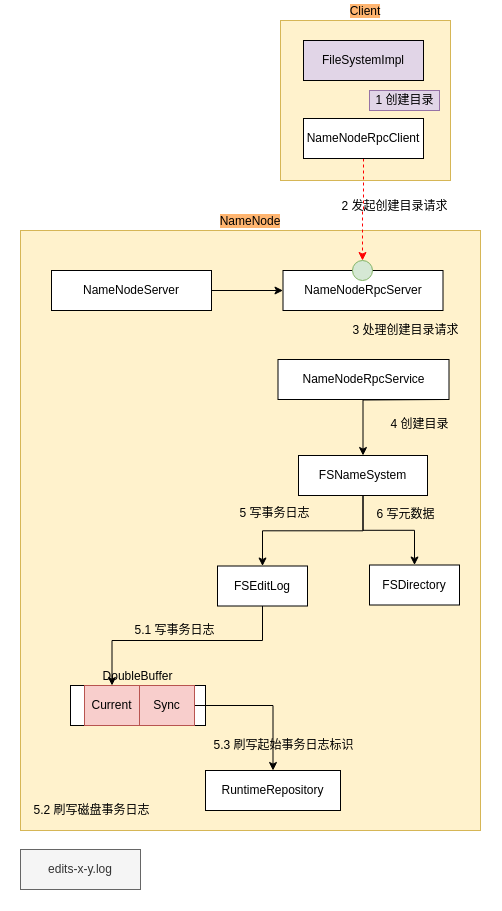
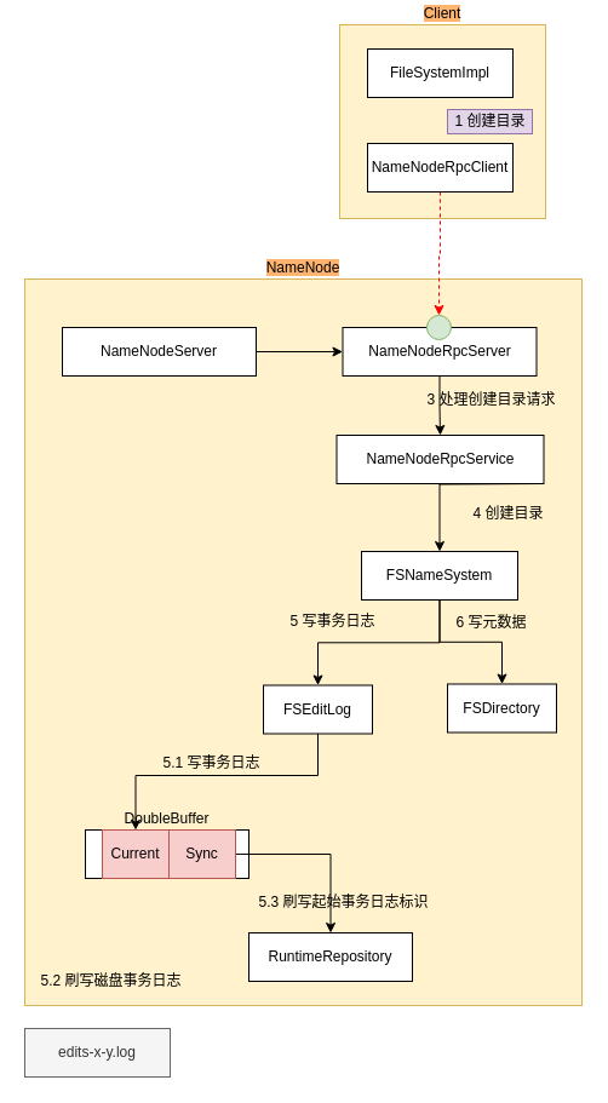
  <mxCell id="0" />
  <mxCell id="1" parent="0" />
  <mxCell id="2" value="&lt;span style=&quot;&quot;&gt;NameNode&lt;/span&gt;" style="rounded=0;whiteSpace=wrap;html=1;fillColor=#fff2cc;strokeColor=#d6b656;labelPosition=center;verticalLabelPosition=top;align=center;verticalAlign=bottom;labelBorderColor=none;labelBackgroundColor=#FFB570;" parent="1" vertex="1"><mxGeometry x="20" y="230" width="460" height="600" as="geometry" /></mxCell>
+ <mxCell id="3" style="edgeStyle=orthogonalEdgeStyle;rounded=0;orthogonalLoop=1;jettySize=auto;html=1;strokeColor=#000000;" parent="1" source="4" target="8" edge="1"><mxGeometry relative="1" as="geometry" /></mxCell>
  <mxCell id="4" value="&lt;span style=&quot;text-align: left&quot;&gt;NameNodeRpcServer&lt;br&gt;&lt;/span&gt;" style="rounded=0;whiteSpace=wrap;html=1;labelPosition=center;verticalLabelPosition=middle;align=center;verticalAlign=middle;" parent="1" vertex="1"><mxGeometry x="282.5" y="270" width="160" height="40" as="geometry" /></mxCell>
  <mxCell id="5" style="edgeStyle=orthogonalEdgeStyle;rounded=0;orthogonalLoop=1;jettySize=auto;html=1;" parent="1" source="7" target="13" edge="1"><mxGeometry relative="1" as="geometry" /></mxCell>
  <mxCell id="6" style="edgeStyle=orthogonalEdgeStyle;rounded=0;orthogonalLoop=1;jettySize=auto;html=1;" parent="1" source="7" target="11" edge="1"><mxGeometry relative="1" as="geometry" /></mxCell>
  <mxCell id="7" value="&lt;span style=&quot;text-align: left&quot;&gt;FSNameSystem&lt;/span&gt;" style="rounded=0;whiteSpace=wrap;html=1;labelPosition=center;verticalLabelPosition=middle;align=center;verticalAlign=middle;" parent="1" vertex="1"><mxGeometry x="298" y="455" width="129" height="40" as="geometry" /></mxCell>
  <mxCell id="8" value="&lt;span style=&quot;text-align: left&quot;&gt;NameNodeRpcService&lt;br&gt;&lt;/span&gt;" style="rounded=0;whiteSpace=wrap;html=1;labelPosition=center;verticalLabelPosition=middle;align=center;verticalAlign=middle;" parent="1" vertex="1"><mxGeometry x="277.5" y="359" width="171" height="40" as="geometry" /></mxCell>
  <mxCell id="9" value="Client" style="rounded=0;whiteSpace=wrap;html=1;fillColor=#fff2cc;strokeColor=#d6b656;labelPosition=center;verticalLabelPosition=top;align=center;verticalAlign=bottom;labelBorderColor=none;labelBackgroundColor=#FFB570;" parent="1" vertex="1"><mxGeometry x="280" y="20" width="170" height="160" as="geometry" /></mxCell>
- <mxCell id="10" value="&lt;span style=&quot;text-align: left&quot;&gt;FileSystemImpl&lt;br&gt;&lt;/span&gt;" style="rounded=0;whiteSpace=wrap;html=1;labelPosition=center;verticalLabelPosition=middle;align=center;verticalAlign=middle;fillColor=#e1d5e7;" parent="1" vertex="1"><mxGeometry x="303" y="40" width="120" height="40" as="geometry" /></mxCell>
+ <mxCell id="10" value="&lt;span style=&quot;text-align: left&quot;&gt;FileSystemImpl&lt;br&gt;&lt;/span&gt;" style="rounded=0;whiteSpace=wrap;html=1;labelPosition=center;verticalLabelPosition=middle;align=center;verticalAlign=middle;" parent="1" vertex="1"><mxGeometry x="303" y="40" width="120" height="40" as="geometry" /></mxCell>
  <mxCell id="11" value="&lt;div style=&quot;text-align: left&quot;&gt;FSDirectory&lt;br&gt;&lt;/div&gt;" style="rounded=0;whiteSpace=wrap;html=1;labelPosition=center;verticalLabelPosition=middle;align=center;verticalAlign=middle;" parent="1" vertex="1"><mxGeometry x="369" y="564.5" width="90" height="40" as="geometry" /></mxCell>
  <mxCell id="12" style="edgeStyle=orthogonalEdgeStyle;rounded=0;orthogonalLoop=1;jettySize=auto;html=1;entryX=0.5;entryY=0;entryDx=0;entryDy=0;" parent="1" source="13" target="16" edge="1"><mxGeometry relative="1" as="geometry"><mxPoint x="262" y="615.5" as="sourcePoint" /><Array as="points"><mxPoint x="262" y="640" /><mxPoint x="112" y="640" /></Array></mxGeometry></mxCell>
  <mxCell id="13" value="&lt;div style=&quot;text-align: left&quot;&gt;FSEditLog&lt;br&gt;&lt;/div&gt;" style="rounded=0;whiteSpace=wrap;html=1;labelPosition=center;verticalLabelPosition=middle;align=center;verticalAlign=middle;" parent="1" vertex="1"><mxGeometry x="217" y="565.5" width="90" height="40" as="geometry" /></mxCell>
  <mxCell id="14" value="&lt;div style=&quot;text-align: center&quot;&gt;edits-x-y.log&lt;br&gt;&lt;/div&gt;" style="rounded=0;whiteSpace=wrap;html=1;labelPosition=center;verticalLabelPosition=middle;align=center;verticalAlign=middle;fillColor=#f5f5f5;fontColor=#333333;strokeColor=#666666;" parent="1" vertex="1"><mxGeometry x="20" y="849" width="120" height="40" as="geometry" /></mxCell>
  <mxCell id="15" value="&lt;div style=&quot;text-align: left&quot;&gt;DoubleBuffer&lt;/div&gt;" style="rounded=0;whiteSpace=wrap;html=1;labelPosition=center;verticalLabelPosition=top;align=center;verticalAlign=bottom;" parent="1" vertex="1"><mxGeometry x="70" y="685" width="135" height="40" as="geometry" /></mxCell>
  <mxCell id="16" value="&lt;div style=&quot;text-align: left&quot;&gt;Current&lt;/div&gt;" style="rounded=0;whiteSpace=wrap;html=1;labelPosition=center;verticalLabelPosition=middle;align=center;verticalAlign=middle;fillColor=#f8cecc;strokeColor=#b85450;" parent="1" vertex="1"><mxGeometry x="84" y="685" width="55" height="40" as="geometry" /></mxCell>
  <mxCell id="17" style="edgeStyle=orthogonalEdgeStyle;rounded=0;orthogonalLoop=1;jettySize=auto;html=1;strokeColor=#000000;" parent="1" source="18" target="31" edge="1"><mxGeometry relative="1" as="geometry" /></mxCell>
  <mxCell id="18" value="&lt;div style=&quot;text-align: left&quot;&gt;Sync&lt;/div&gt;" style="rounded=0;whiteSpace=wrap;html=1;labelPosition=center;verticalLabelPosition=middle;align=center;verticalAlign=middle;fillColor=#f8cecc;strokeColor=#b85450;" parent="1" vertex="1"><mxGeometry x="139" y="685" width="55" height="40" as="geometry" /></mxCell>
  <mxCell id="19" style="edgeStyle=orthogonalEdgeStyle;rounded=0;orthogonalLoop=1;jettySize=auto;html=1;entryX=0.5;entryY=0;entryDx=0;entryDy=0;exitX=0.5;exitY=1;exitDx=0;exitDy=0;" parent="1" target="7" edge="1"><mxGeometry relative="1" as="geometry"><mxPoint x="446" y="399" as="sourcePoint" /></mxGeometry></mxCell>
  <mxCell id="20" style="edgeStyle=orthogonalEdgeStyle;rounded=0;orthogonalLoop=1;jettySize=auto;html=1;entryX=0;entryY=0.5;entryDx=0;entryDy=0;" parent="1" source="21" target="4" edge="1"><mxGeometry relative="1" as="geometry" /></mxCell>
  <mxCell id="21" value="&lt;span style=&quot;text-align: left&quot;&gt;NameNodeServer&lt;br&gt;&lt;/span&gt;" style="rounded=0;whiteSpace=wrap;html=1;labelPosition=center;verticalLabelPosition=middle;align=center;verticalAlign=middle;" parent="1" vertex="1"><mxGeometry x="51" y="270" width="160" height="40" as="geometry" /></mxCell>
  <mxCell id="22" style="edgeStyle=orthogonalEdgeStyle;rounded=0;orthogonalLoop=1;jettySize=auto;html=1;entryX=0.5;entryY=0;entryDx=0;entryDy=0;dashed=1;strokeColor=#FF0000;" parent="1" source="23" target="29" edge="1"><mxGeometry relative="1" as="geometry" /></mxCell>
  <mxCell id="23" value="&lt;span style=&quot;text-align: left&quot;&gt;NameNodeRpcClient&lt;br&gt;&lt;/span&gt;" style="rounded=0;whiteSpace=wrap;html=1;labelPosition=center;verticalLabelPosition=middle;align=center;verticalAlign=middle;" parent="1" vertex="1"><mxGeometry x="303" y="118" width="120" height="40" as="geometry" /></mxCell>
- <mxCell id="24" value="2 发起创建目录请求" style="text;html=1;align=center;verticalAlign=middle;resizable=0;points=[];autosize=1;strokeColor=none;fillColor=none;" parent="1" vertex="1"><mxGeometry x="334" y="196" width="120" height="20" as="geometry" /></mxCell>
  <mxCell id="25" value="4 创建目录" style="text;html=1;align=center;verticalAlign=middle;resizable=0;points=[];autosize=1;strokeColor=none;fillColor=none;" parent="1" vertex="1"><mxGeometry x="384" y="414" width="70" height="20" as="geometry" /></mxCell>
  <mxCell id="26" value="5 写事务日志" style="text;html=1;align=center;verticalAlign=middle;resizable=0;points=[];autosize=1;strokeColor=none;fillColor=none;" parent="1" vertex="1"><mxGeometry x="229" y="502.5" width="90" height="20" as="geometry" /></mxCell>
  <mxCell id="27" value="6 写元数据" style="text;html=1;align=center;verticalAlign=middle;resizable=0;points=[];autosize=1;strokeColor=none;fillColor=none;" parent="1" vertex="1"><mxGeometry x="370" y="503.5" width="70" height="20" as="geometry" /></mxCell>
  <mxCell id="28" value="5.2 刷写磁盘事务日志" style="text;html=1;align=center;verticalAlign=middle;resizable=0;points=[];autosize=1;strokeColor=none;fillColor=none;" parent="1" vertex="1"><mxGeometry x="25.5" y="800" width="130" height="20" as="geometry" /></mxCell>
  <mxCell id="29" value="" style="ellipse;whiteSpace=wrap;html=1;aspect=fixed;fillColor=#d5e8d4;strokeColor=#82b366;" parent="1" vertex="1"><mxGeometry x="352" y="260" width="20" height="20" as="geometry" /></mxCell>
  <mxCell id="30" value="5.1 写事务日志" style="text;html=1;align=center;verticalAlign=middle;resizable=0;points=[];autosize=1;strokeColor=none;fillColor=none;" parent="1" vertex="1"><mxGeometry x="123.5" y="620" width="100" height="20" as="geometry" /></mxCell>
  <mxCell id="31" value="&lt;div style=&quot;text-align: left&quot;&gt;RuntimeRepository&lt;br&gt;&lt;/div&gt;" style="rounded=0;whiteSpace=wrap;html=1;labelPosition=center;verticalLabelPosition=middle;align=center;verticalAlign=middle;" parent="1" vertex="1"><mxGeometry x="205" y="770" width="135" height="40" as="geometry" /></mxCell>
  <mxCell id="32" value="5.3 刷写起始事务日志标识" style="text;html=1;align=center;verticalAlign=middle;resizable=0;points=[];autosize=1;strokeColor=none;fillColor=none;" parent="1" vertex="1"><mxGeometry x="203" y="735" width="160" height="20" as="geometry" /></mxCell>
  <mxCell id="33" value="1 创建目录" style="text;html=1;align=center;verticalAlign=middle;resizable=0;points=[];autosize=1;strokeColor=#9673a6;fillColor=#e1d5e7;" vertex="1" parent="1"><mxGeometry x="369" y="90" width="70" height="20" as="geometry" /></mxCell>
  <mxCell id="34" value="3 处理创建目录请求" style="text;html=1;align=center;verticalAlign=middle;resizable=0;points=[];autosize=1;strokeColor=none;fillColor=none;" vertex="1" parent="1"><mxGeometry x="345" y="320" width="120" height="20" as="geometry" /></mxCell>
